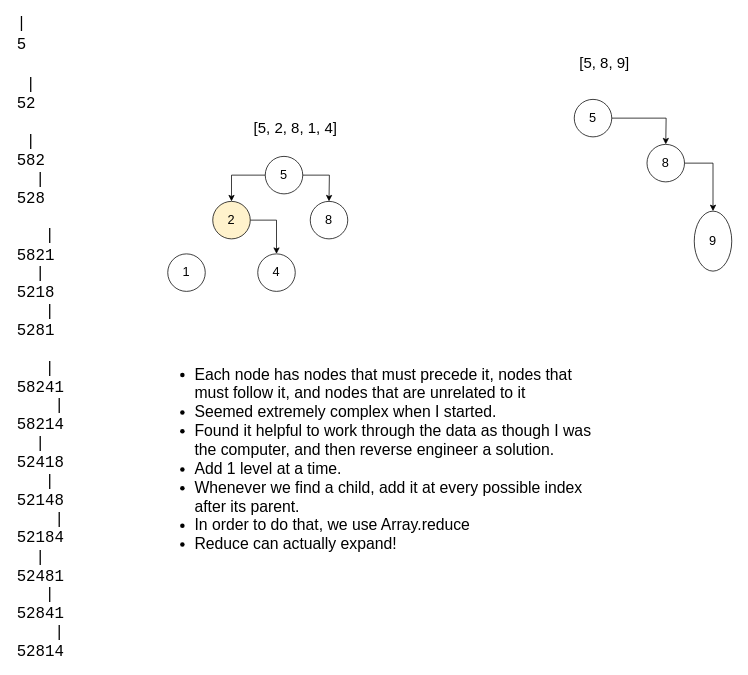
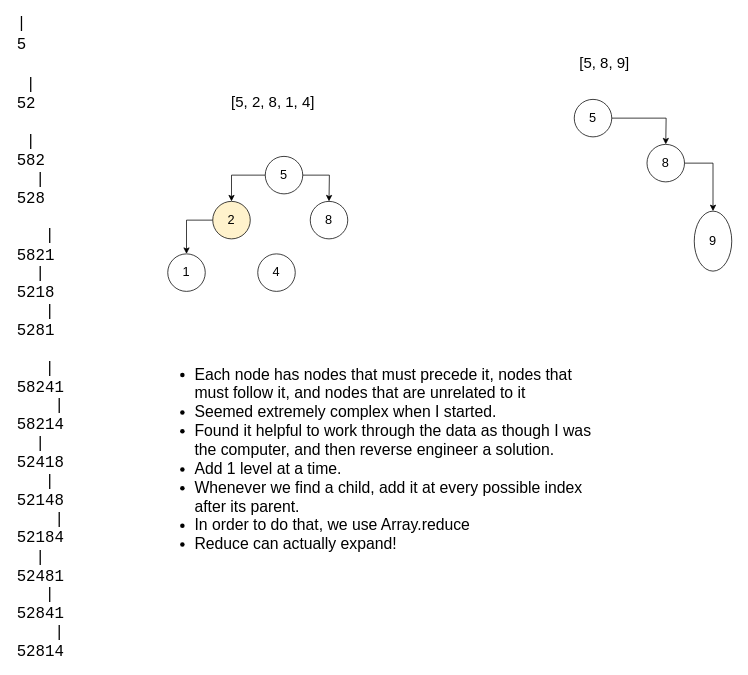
  <mxCell id="0" />
  <mxCell id="1" parent="0" />
  <mxCell id="2" style="edgeStyle=orthogonalEdgeStyle;rounded=0;orthogonalLoop=1;jettySize=auto;html=1;entryX=0.5;entryY=0;entryDx=0;entryDy=0;" parent="1" source="4" target="7" edge="1"><mxGeometry relative="1" as="geometry" /></mxCell>
  <mxCell id="3" style="edgeStyle=orthogonalEdgeStyle;rounded=0;orthogonalLoop=1;jettySize=auto;html=1;" parent="1" source="4" edge="1"><mxGeometry relative="1" as="geometry"><mxPoint x="438" y="268" as="targetPoint" /></mxGeometry></mxCell>
  <mxCell id="4" value="&lt;span style=&quot;font-size: 17px&quot;&gt;5&lt;/span&gt;" style="ellipse;whiteSpace=wrap;html=1;aspect=fixed;" parent="1" vertex="1"><mxGeometry x="353" y="208" width="50" height="50" as="geometry" /></mxCell>
  <mxCell id="5" value="&lt;span style=&quot;font-size: 17px&quot;&gt;8&lt;/span&gt;" style="ellipse;whiteSpace=wrap;html=1;aspect=fixed;" parent="1" vertex="1"><mxGeometry x="413" y="268" width="50" height="50" as="geometry" /></mxCell>
- <mxCell id="6" style="edgeStyle=orthogonalEdgeStyle;rounded=0;orthogonalLoop=1;jettySize=auto;html=1;" parent="1" source="7" target="9" edge="1"><mxGeometry relative="1" as="geometry" /></mxCell>
+ <mxCell id="6" style="edgeStyle=orthogonalEdgeStyle;rounded=0;orthogonalLoop=1;jettySize=auto;html=1;entryX=0.5;entryY=0;entryDx=0;entryDy=0;" parent="1" source="7" target="8" edge="1"><mxGeometry relative="1" as="geometry" /></mxCell>
  <mxCell id="7" value="&lt;span style=&quot;font-size: 17px&quot;&gt;2&lt;/span&gt;" style="ellipse;whiteSpace=wrap;html=1;aspect=fixed;fillColor=#fff2cc;" parent="1" vertex="1"><mxGeometry x="283" y="268" width="50" height="50" as="geometry" /></mxCell>
  <mxCell id="8" value="&lt;span style=&quot;font-size: 17px&quot;&gt;1&lt;/span&gt;" style="ellipse;whiteSpace=wrap;html=1;aspect=fixed;" parent="1" vertex="1"><mxGeometry x="223" y="338" width="50" height="50" as="geometry" /></mxCell>
  <mxCell id="9" value="&lt;span style=&quot;font-size: 17px&quot;&gt;4&lt;/span&gt;" style="ellipse;whiteSpace=wrap;html=1;aspect=fixed;" parent="1" vertex="1"><mxGeometry x="343" y="338" width="50" height="50" as="geometry" /></mxCell>
  <mxCell id="10" value="&lt;div&gt;&lt;span style=&quot;font-family: &amp;#34;courier new&amp;#34;&quot;&gt;|&lt;/span&gt;&lt;/div&gt;&lt;div&gt;&lt;span style=&quot;font-family: &amp;#34;courier new&amp;#34;&quot;&gt;5&lt;/span&gt;&lt;/div&gt;&lt;div&gt;&lt;span style=&quot;font-family: &amp;#34;courier new&amp;#34;&quot;&gt;&lt;br&gt;&lt;/span&gt;&lt;/div&gt;&lt;div&gt;&lt;span style=&quot;font-family: &amp;#34;courier new&amp;#34;&quot;&gt;&amp;nbsp;|&lt;/span&gt;&lt;/div&gt;&lt;font face=&quot;Courier New&quot;&gt;&lt;div&gt;&lt;span&gt;52&lt;/span&gt;&lt;/div&gt;&lt;div&gt;&lt;span&gt;&lt;br&gt;&lt;/span&gt;&lt;/div&gt;&lt;div&gt;&lt;span&gt;&amp;nbsp;|&lt;/span&gt;&lt;/div&gt;&lt;div&gt;582&lt;/div&gt;&lt;div&gt;&amp;nbsp; |&lt;/div&gt;&lt;div&gt;528&lt;/div&gt;&lt;div&gt;&lt;br&gt;&lt;/div&gt;&lt;div&gt;&amp;nbsp; &amp;nbsp;|&lt;/div&gt;&lt;div&gt;5821&lt;/div&gt;&lt;div&gt;&amp;nbsp; |&lt;/div&gt;&lt;div&gt;5218&lt;/div&gt;&lt;div&gt;&amp;nbsp; &amp;nbsp;|&lt;/div&gt;&lt;div&gt;5281&lt;/div&gt;&lt;div&gt;&lt;br&gt;&lt;/div&gt;&lt;div&gt;&amp;nbsp; &amp;nbsp;|&lt;/div&gt;&lt;div&gt;58241&lt;/div&gt;&lt;div&gt;&amp;nbsp; &amp;nbsp; |&lt;/div&gt;&lt;div&gt;58214&lt;/div&gt;&lt;div&gt;&amp;nbsp; |&lt;/div&gt;&lt;div&gt;52418&lt;/div&gt;&lt;div&gt;&amp;nbsp; &amp;nbsp;|&lt;/div&gt;&lt;div&gt;52148&lt;/div&gt;&lt;div&gt;&amp;nbsp; &amp;nbsp; |&lt;/div&gt;&lt;div&gt;52184&lt;/div&gt;&lt;div&gt;&amp;nbsp; |&lt;/div&gt;&lt;div&gt;52481&lt;/div&gt;&lt;div&gt;&amp;nbsp; &amp;nbsp;|&lt;/div&gt;&lt;div&gt;52841&lt;/div&gt;&lt;div&gt;&amp;nbsp; &amp;nbsp; |&lt;/div&gt;&lt;div&gt;52814&lt;/div&gt;&lt;/font&gt;" style="text;html=1;resizable=0;autosize=1;align=left;verticalAlign=middle;points=[];fillColor=none;strokeColor=none;rounded=0;fontSize=21;" parent="1" vertex="1"><mxGeometry x="20" y="20" width="73" height="858" as="geometry" /></mxCell>
  <mxCell id="11" style="edgeStyle=orthogonalEdgeStyle;rounded=0;orthogonalLoop=1;jettySize=auto;html=1;" edge="1" parent="1" source="12"><mxGeometry relative="1" as="geometry"><mxPoint x="887" y="192" as="targetPoint" /></mxGeometry></mxCell>
  <mxCell id="12" value="&lt;span style=&quot;font-size: 17px&quot;&gt;5&lt;/span&gt;" style="ellipse;whiteSpace=wrap;html=1;aspect=fixed;" vertex="1" parent="1"><mxGeometry x="765" y="132" width="50" height="50" as="geometry" /></mxCell>
  <mxCell id="13" style="edgeStyle=orthogonalEdgeStyle;rounded=0;orthogonalLoop=1;jettySize=auto;html=1;entryX=0.5;entryY=0;entryDx=0;entryDy=0;" edge="1" parent="1" source="14" target="15"><mxGeometry relative="1" as="geometry" /></mxCell>
  <mxCell id="14" value="&lt;span style=&quot;font-size: 17px&quot;&gt;8&lt;/span&gt;" style="ellipse;whiteSpace=wrap;html=1;aspect=fixed;" vertex="1" parent="1"><mxGeometry x="862" y="192" width="50" height="50" as="geometry" /></mxCell>
  <mxCell id="15" value="&lt;span style=&quot;font-size: 17px&quot;&gt;9&lt;/span&gt;" style="ellipse;whiteSpace=wrap;html=1;aspect=fixed;" vertex="1" parent="1"><mxGeometry x="925" y="281" width="50" height="80" as="geometry" /></mxCell>
  <mxCell id="16" value="&lt;ul style=&quot;font-size: 21px ; text-align: left&quot;&gt;&lt;li&gt;Each node has nodes that must precede it, nodes that must follow it, and nodes that are unrelated to it&lt;/li&gt;&lt;li&gt;Seemed extremely complex when I started.&lt;/li&gt;&lt;li&gt;Found it helpful to work through the data as though I was the computer, and then reverse engineer a solution.&lt;/li&gt;&lt;li&gt;Add 1 level at a time.&lt;/li&gt;&lt;li&gt;Whenever we find a child, add it at every possible index after its parent.&lt;/li&gt;&lt;li&gt;In order to do that, we use Array.reduce&lt;/li&gt;&lt;li&gt;Reduce can actually expand!&lt;/li&gt;&lt;/ul&gt;" style="text;html=1;strokeColor=none;fillColor=none;align=center;verticalAlign=middle;whiteSpace=wrap;rounded=0;" vertex="1" parent="1"><mxGeometry x="218" y="453" width="586" height="316" as="geometry" /></mxCell>
- <mxCell id="17" value="[5, 2, 8, 1, 4]" style="text;html=1;strokeColor=none;fillColor=none;align=center;verticalAlign=middle;whiteSpace=wrap;rounded=0;fontSize=20;" vertex="1" parent="1"><mxGeometry x="248" y="159" width="291" height="20" as="geometry" /></mxCell>
+ <mxCell id="17" value="[5, 2, 8, 1, 4]" style="text;html=1;strokeColor=none;fillColor=none;align=center;verticalAlign=middle;whiteSpace=wrap;rounded=0;fontSize=20;" vertex="1" parent="1"><mxGeometry x="218" y="124" width="291" height="20" as="geometry" /></mxCell>
  <mxCell id="18" value="[5, 8, 9]" style="text;html=1;strokeColor=none;fillColor=none;align=center;verticalAlign=middle;whiteSpace=wrap;rounded=0;fontSize=20;" vertex="1" parent="1"><mxGeometry x="660" y="72" width="291" height="20" as="geometry" /></mxCell>
